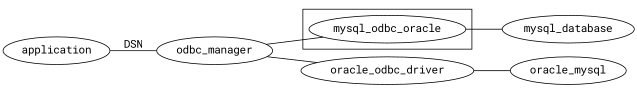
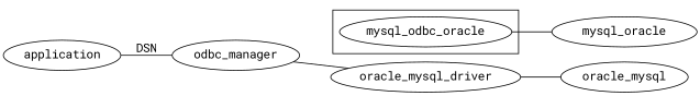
  digraph {
    fontname="Roboto Mono"
    rankdir=LR
    node [fontname="Roboto Mono"]
    edge [dir=none fontname="Roboto Mono"]
    n1 [label=mysql_odbc_oracle]
-   mysql_database
+   mysql_database [label=mysql_oracle]
    application
    odbc_manager
-   oracle_odbc_driver
+   oracle_odbc_driver [label=oracle_mysql_driver]
    n6 [label=oracle_mysql]
    subgraph cluster_1 {
      n1
    }
    n1 -> mysql_database
    application -> odbc_manager [label=DSN]
-   odbc_manager -> n1
    odbc_manager -> oracle_odbc_driver
    oracle_odbc_driver -> n6
  }
